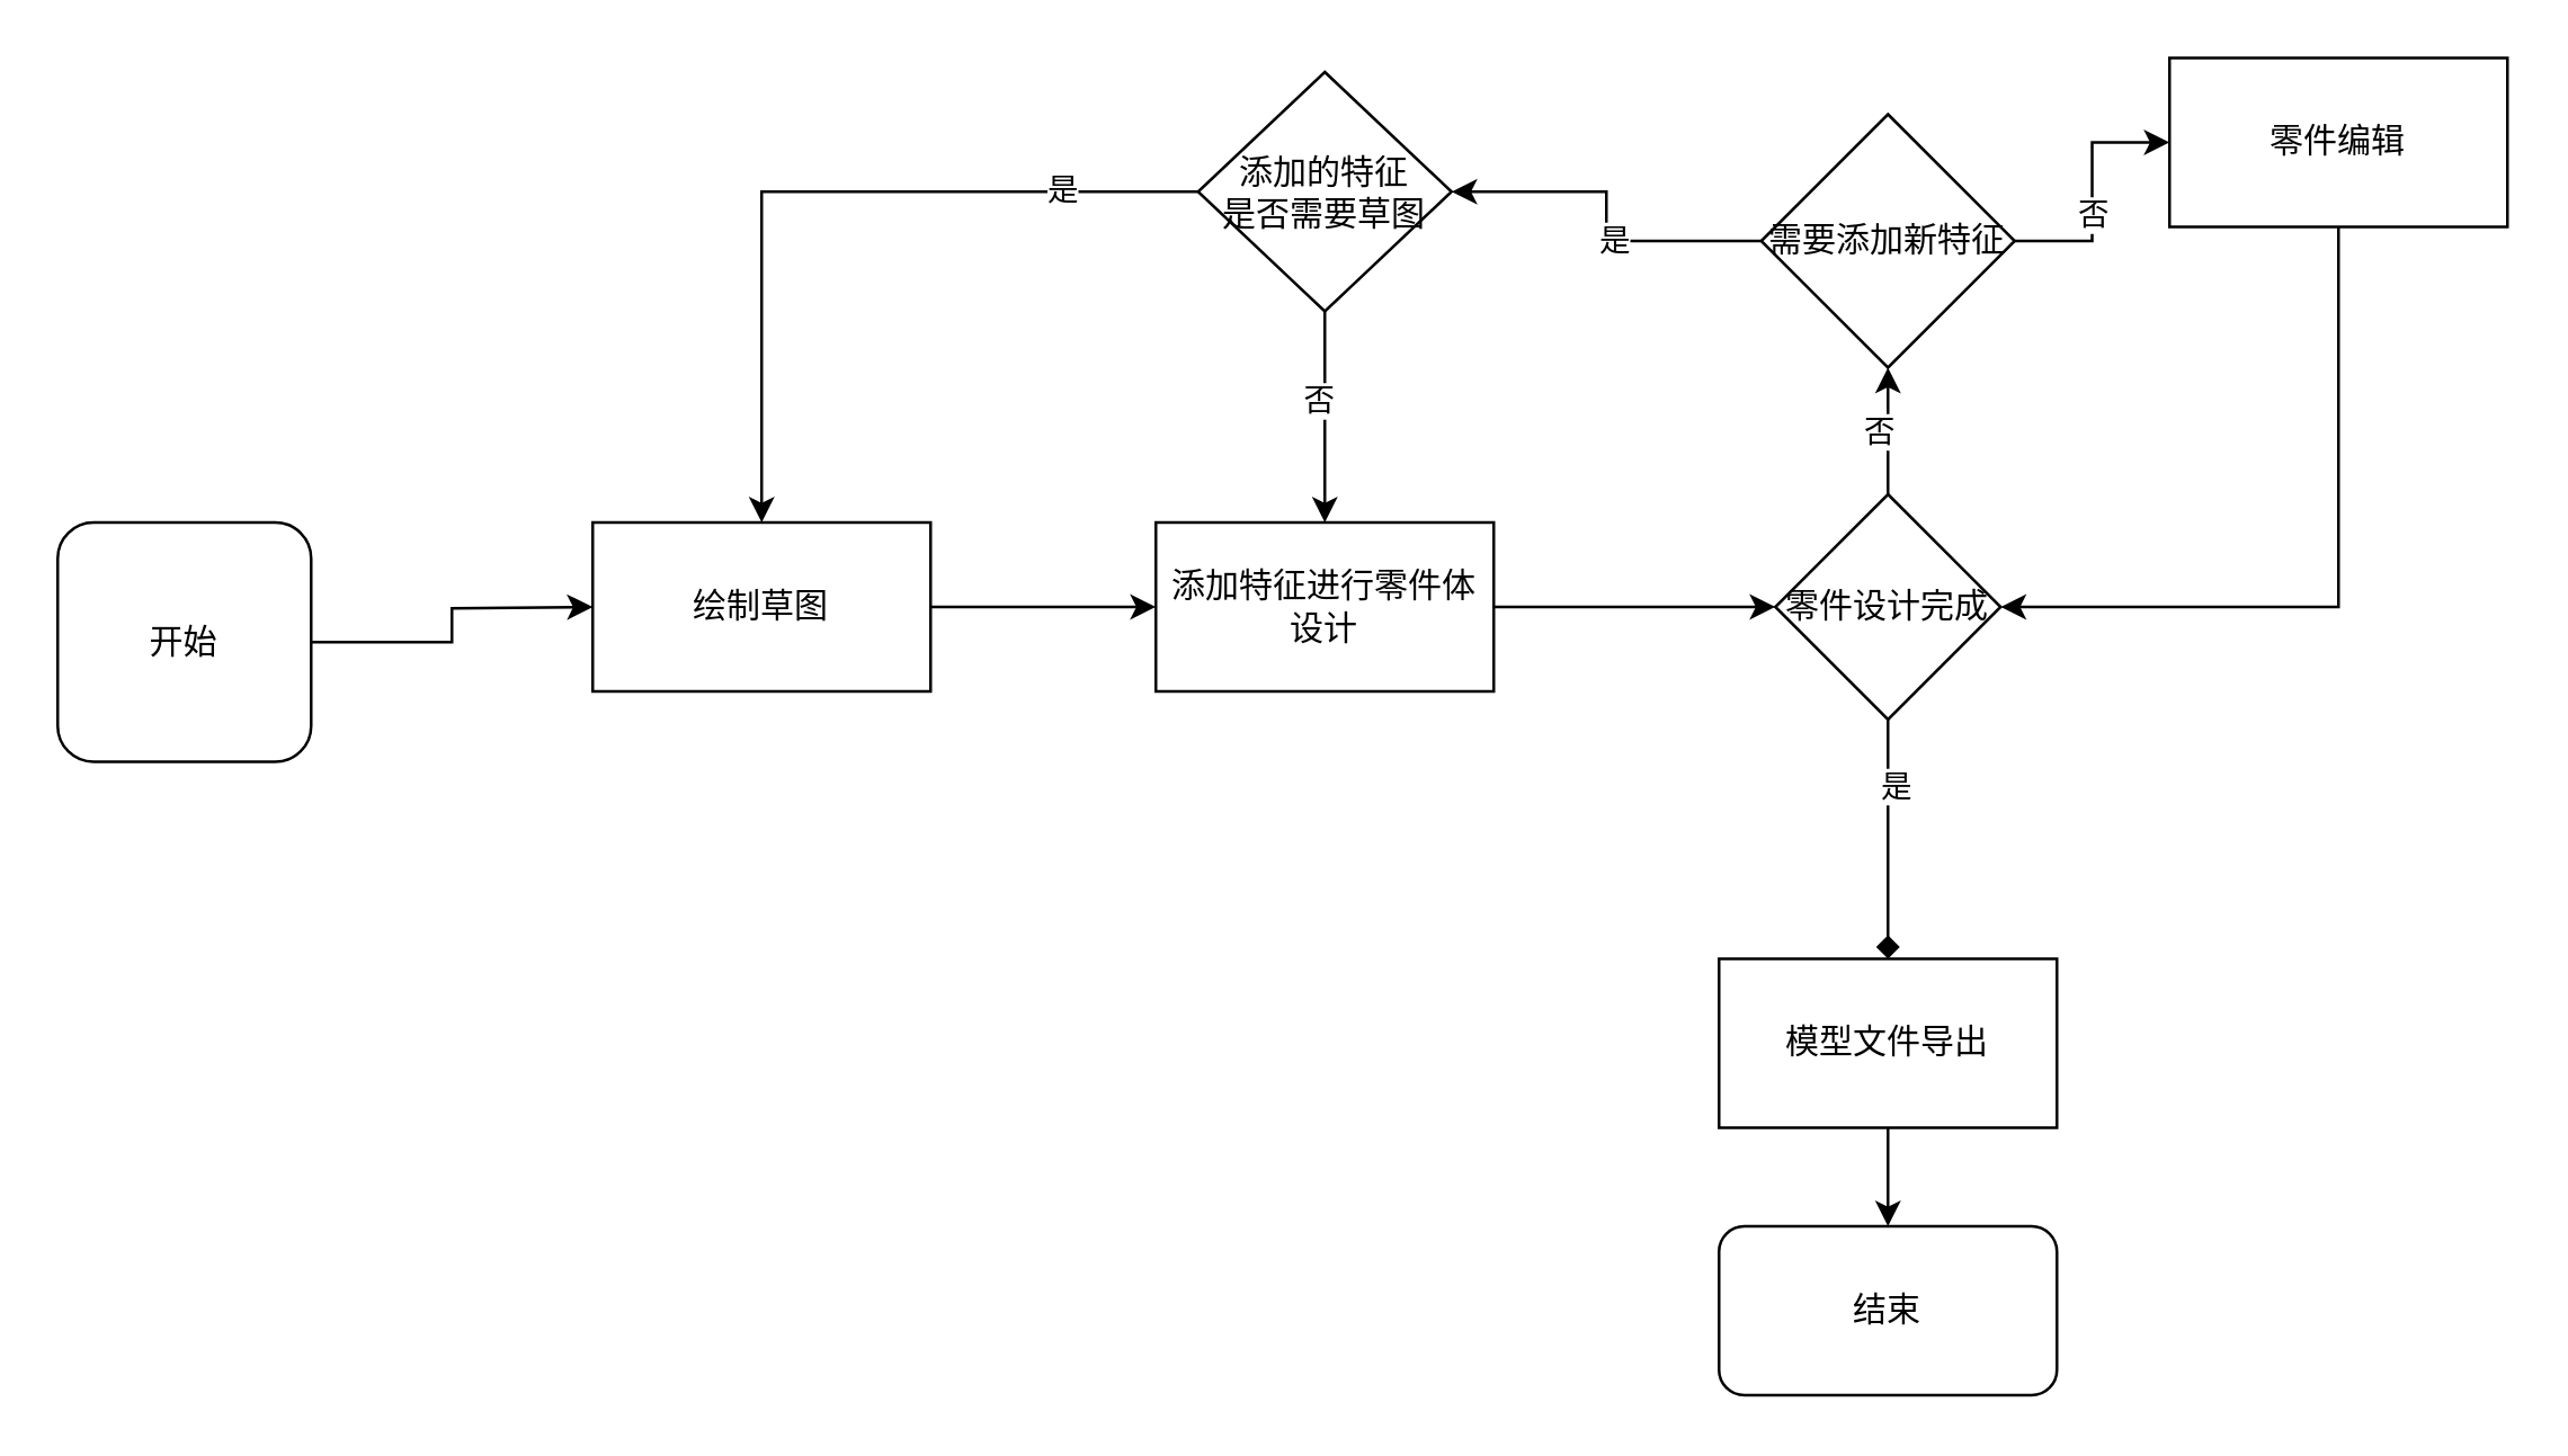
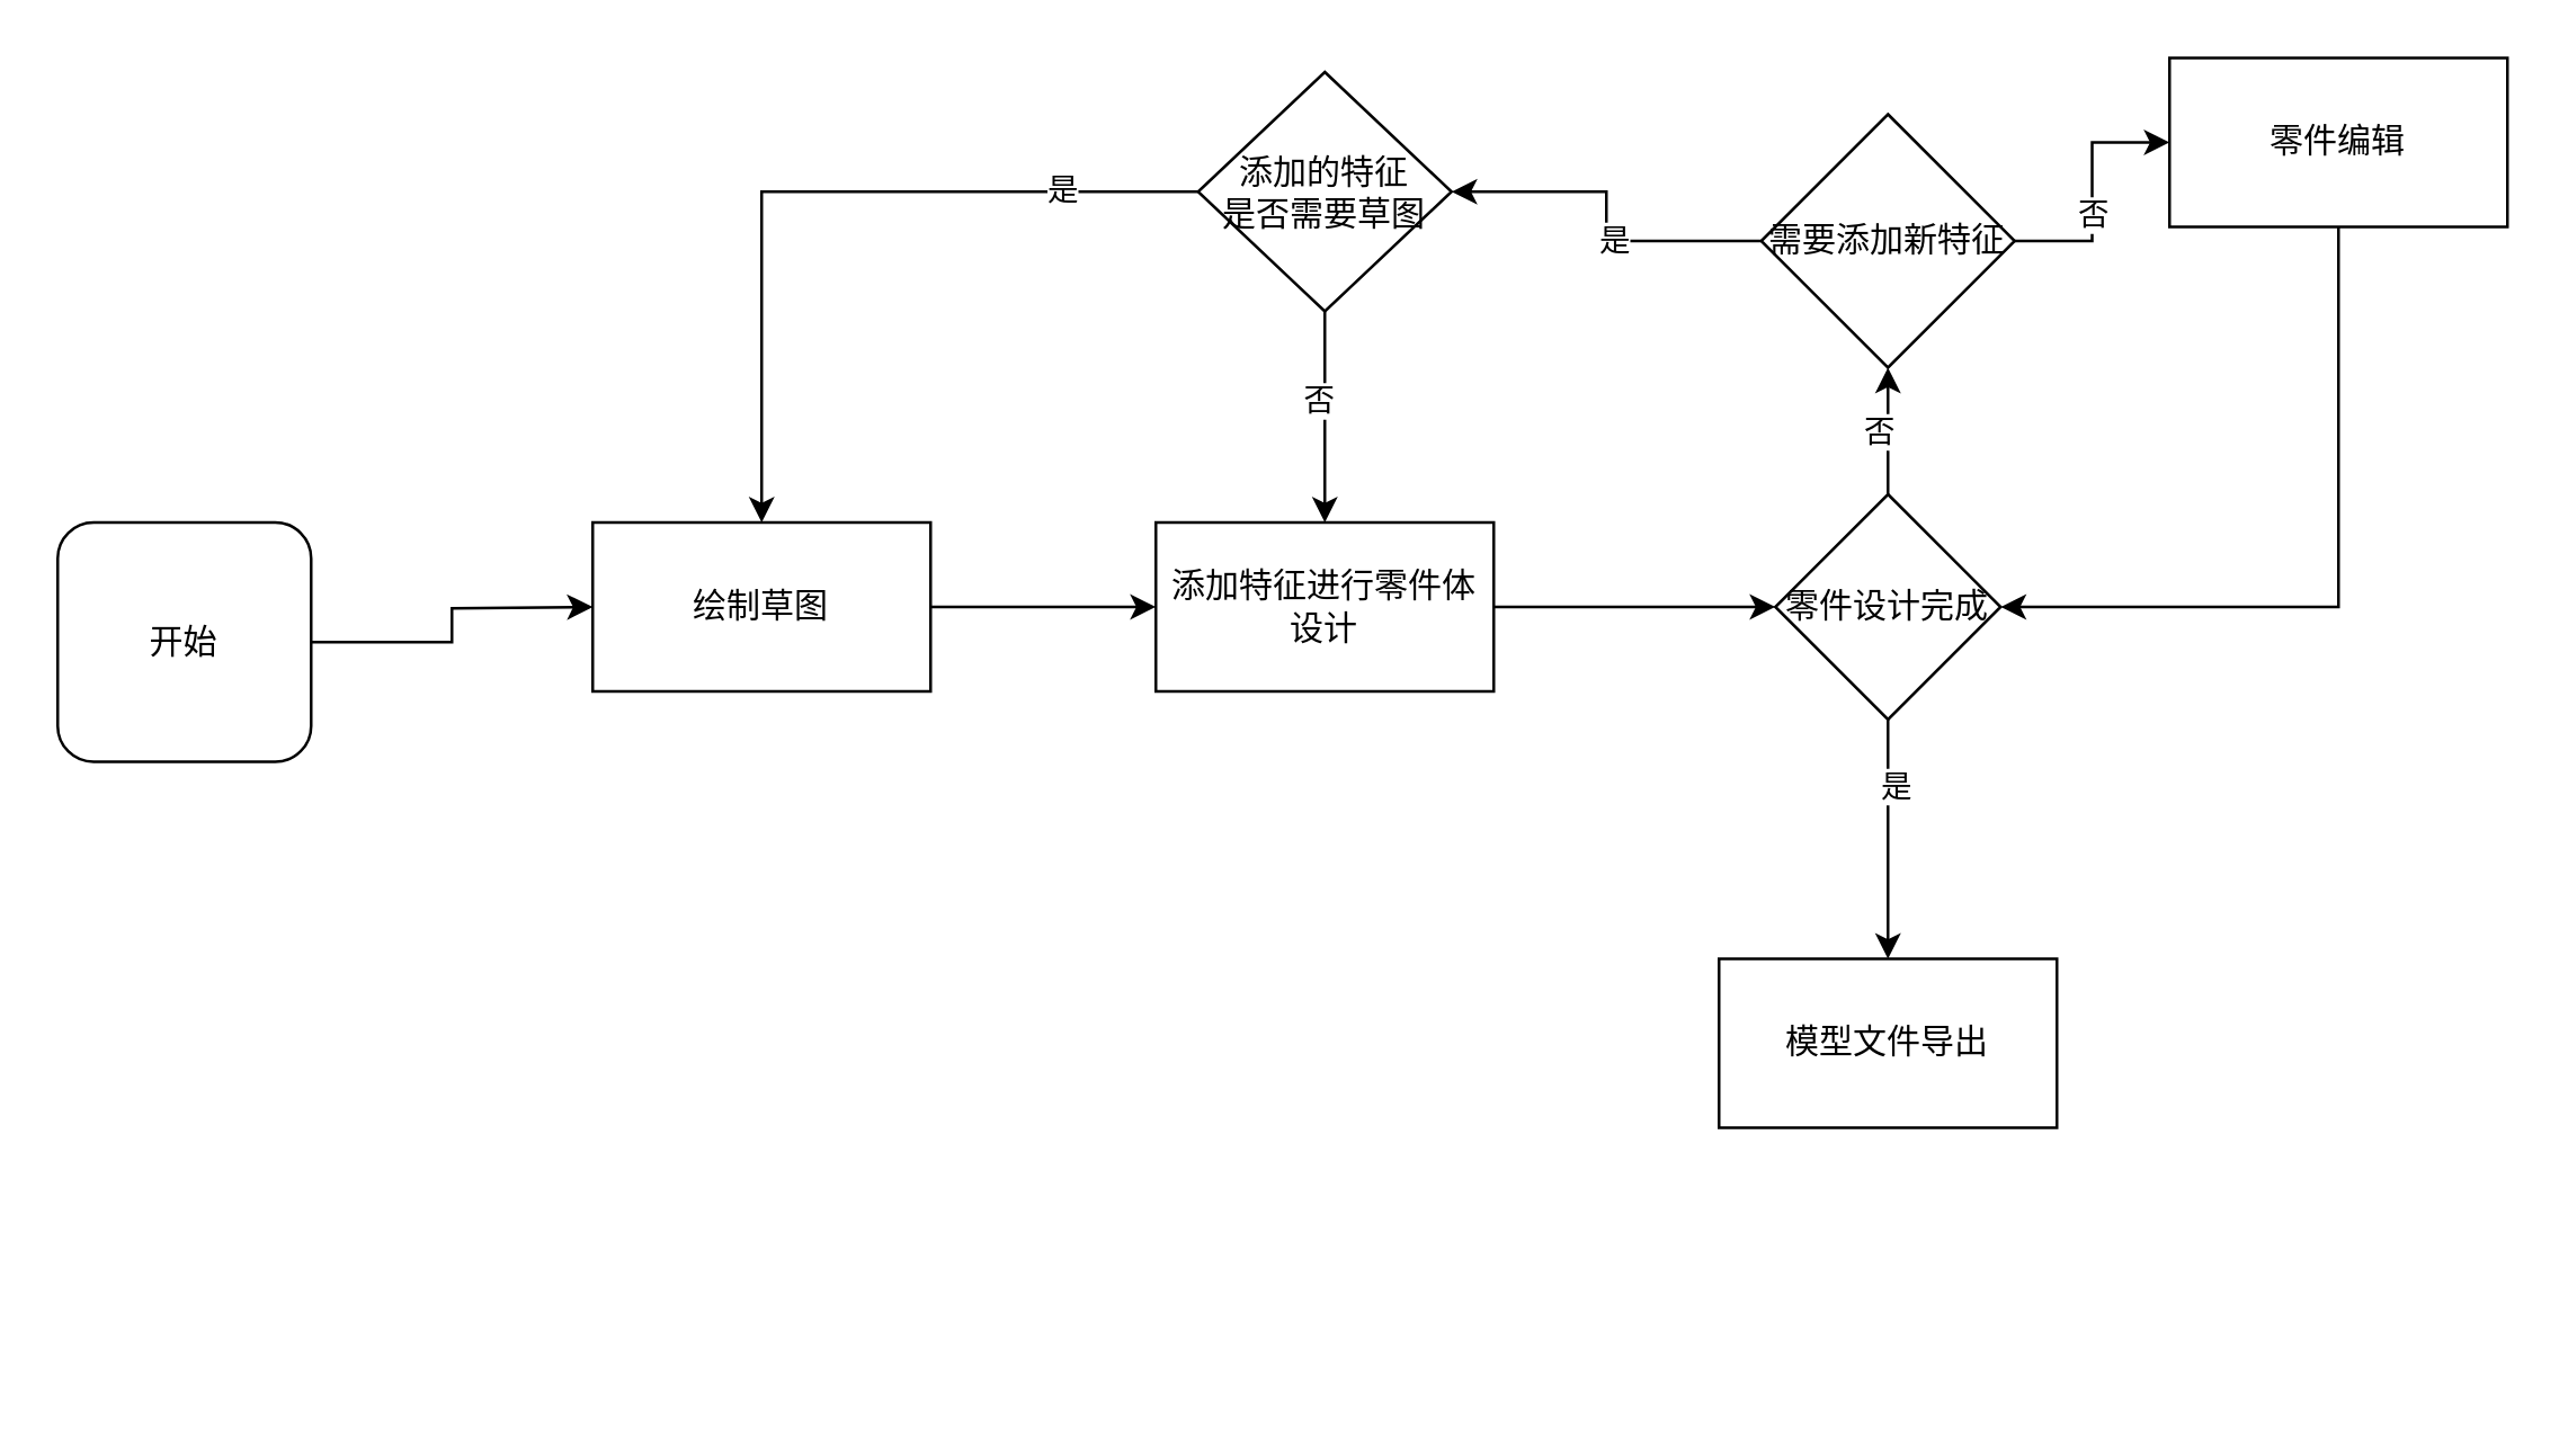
  <mxCell id="0" />
  <mxCell id="1" parent="0" />
  <mxCell id="2" style="edgeStyle=orthogonalEdgeStyle;rounded=0;orthogonalLoop=1;jettySize=auto;html=1;" parent="1" source="3" edge="1"><mxGeometry relative="1" as="geometry"><mxPoint x="210" y="215" as="targetPoint" /></mxGeometry></mxCell>
  <mxCell id="3" value="开始" style="rounded=1;whiteSpace=wrap;html=1;" parent="1" vertex="1"><mxGeometry x="20" y="185" width="90" height="85" as="geometry" /></mxCell>
  <mxCell id="4" value="" style="edgeStyle=orthogonalEdgeStyle;rounded=0;orthogonalLoop=1;jettySize=auto;html=1;" parent="1" source="5" target="7" edge="1"><mxGeometry relative="1" as="geometry" /></mxCell>
  <mxCell id="5" value="绘制草图" style="rounded=0;whiteSpace=wrap;html=1;" parent="1" vertex="1"><mxGeometry x="210" y="185" width="120" height="60" as="geometry" /></mxCell>
  <mxCell id="6" value="" style="edgeStyle=orthogonalEdgeStyle;rounded=0;orthogonalLoop=1;jettySize=auto;html=1;" parent="1" source="7" target="12" edge="1"><mxGeometry relative="1" as="geometry" /></mxCell>
  <mxCell id="7" value="添加特征进行零件体设计" style="whiteSpace=wrap;html=1;rounded=0;" parent="1" vertex="1"><mxGeometry x="410" y="185" width="120" height="60" as="geometry" /></mxCell>
  <mxCell id="8" value="" style="edgeStyle=orthogonalEdgeStyle;rounded=0;orthogonalLoop=1;jettySize=auto;html=1;" parent="1" source="12" target="20" edge="1"><mxGeometry relative="1" as="geometry" /></mxCell>
  <mxCell id="9" value="否" style="edgeLabel;html=1;align=center;verticalAlign=middle;resizable=0;points=[];" parent="8" vertex="1" connectable="0"><mxGeometry x="0.04" y="4" relative="1" as="geometry"><mxPoint as="offset" /></mxGeometry></mxCell>
- <mxCell id="10" style="edgeStyle=orthogonalEdgeStyle;rounded=0;orthogonalLoop=1;jettySize=auto;html=1;endArrow=diamond;" parent="1" source="12" target="14" edge="1"><mxGeometry relative="1" as="geometry" /></mxCell>
+ <mxCell id="10" style="edgeStyle=orthogonalEdgeStyle;rounded=0;orthogonalLoop=1;jettySize=auto;html=1;" parent="1" source="12" target="14" edge="1"><mxGeometry relative="1" as="geometry" /></mxCell>
  <mxCell id="11" value="是" style="edgeLabel;html=1;align=center;verticalAlign=middle;resizable=0;points=[];" parent="10" vertex="1" connectable="0"><mxGeometry x="-0.467" y="2" relative="1" as="geometry"><mxPoint as="offset" /></mxGeometry></mxCell>
  <mxCell id="12" value="零件设计完成" style="rhombus;whiteSpace=wrap;html=1;rounded=0;" parent="1" vertex="1"><mxGeometry x="630" y="175" width="80" height="80" as="geometry" /></mxCell>
- <mxCell id="13" style="edgeStyle=orthogonalEdgeStyle;rounded=0;orthogonalLoop=1;jettySize=auto;html=1;entryX=0.5;entryY=0;entryDx=0;entryDy=0;" parent="1" source="14" target="15" edge="1"><mxGeometry relative="1" as="geometry" /></mxCell>
  <mxCell id="14" value="模型文件导出" style="whiteSpace=wrap;html=1;rounded=0;" parent="1" vertex="1"><mxGeometry x="610" y="340" width="120" height="60" as="geometry" /></mxCell>
- <mxCell id="15" value="结束" style="rounded=1;whiteSpace=wrap;html=1;" parent="1" vertex="1"><mxGeometry x="610" y="435" width="120" height="60" as="geometry" /></mxCell>
  <mxCell id="16" value="" style="edgeStyle=orthogonalEdgeStyle;rounded=0;orthogonalLoop=1;jettySize=auto;html=1;" parent="1" source="20" target="22" edge="1"><mxGeometry relative="1" as="geometry" /></mxCell>
  <mxCell id="17" value="否" style="edgeLabel;html=1;align=center;verticalAlign=middle;resizable=0;points=[];" parent="16" vertex="1" connectable="0"><mxGeometry x="-0.187" relative="1" as="geometry"><mxPoint as="offset" /></mxGeometry></mxCell>
  <mxCell id="18" value="" style="edgeStyle=orthogonalEdgeStyle;rounded=0;orthogonalLoop=1;jettySize=auto;html=1;" edge="1" parent="1" source="20" target="27"><mxGeometry relative="1" as="geometry" /></mxCell>
  <mxCell id="19" value="是" style="edgeLabel;html=1;align=center;verticalAlign=middle;resizable=0;points=[];" vertex="1" connectable="0" parent="18"><mxGeometry x="-0.125" y="-2" relative="1" as="geometry"><mxPoint as="offset" /></mxGeometry></mxCell>
  <mxCell id="20" value="需要添加新特征" style="rhombus;whiteSpace=wrap;html=1;rounded=0;" parent="1" vertex="1"><mxGeometry x="625" y="40" width="90" height="90" as="geometry" /></mxCell>
  <mxCell id="21" style="edgeStyle=orthogonalEdgeStyle;rounded=0;orthogonalLoop=1;jettySize=auto;html=1;entryX=1;entryY=0.5;entryDx=0;entryDy=0;" parent="1" source="22" target="12" edge="1"><mxGeometry relative="1" as="geometry"><Array as="points"><mxPoint x="830" y="215" /></Array></mxGeometry></mxCell>
  <mxCell id="22" value="零件编辑" style="whiteSpace=wrap;html=1;rounded=0;" parent="1" vertex="1"><mxGeometry x="770" y="20" width="120" height="60" as="geometry" /></mxCell>
  <mxCell id="23" style="edgeStyle=orthogonalEdgeStyle;rounded=0;orthogonalLoop=1;jettySize=auto;html=1;entryX=0.5;entryY=0;entryDx=0;entryDy=0;" edge="1" parent="1" source="27" target="7"><mxGeometry relative="1" as="geometry" /></mxCell>
  <mxCell id="24" value="否" style="edgeLabel;html=1;align=center;verticalAlign=middle;resizable=0;points=[];" vertex="1" connectable="0" parent="23"><mxGeometry x="-0.162" y="-3" relative="1" as="geometry"><mxPoint as="offset" /></mxGeometry></mxCell>
  <mxCell id="25" style="edgeStyle=orthogonalEdgeStyle;rounded=0;orthogonalLoop=1;jettySize=auto;html=1;" edge="1" parent="1" source="27" target="5"><mxGeometry relative="1" as="geometry" /></mxCell>
  <mxCell id="26" value="是" style="edgeLabel;html=1;align=center;verticalAlign=middle;resizable=0;points=[];" vertex="1" connectable="0" parent="25"><mxGeometry x="-0.643" y="-1" relative="1" as="geometry"><mxPoint as="offset" /></mxGeometry></mxCell>
  <mxCell id="27" value="添加的特征&lt;br&gt;是否需要草图" style="rhombus;whiteSpace=wrap;html=1;rounded=0;" vertex="1" parent="1"><mxGeometry x="425" y="25" width="90" height="85" as="geometry" /></mxCell>
